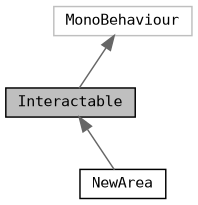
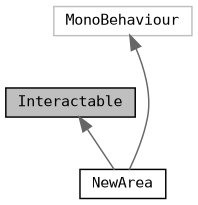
  digraph {
    fontname="DejaVu Sans Mono"
    node [color=black fillcolor=white fontname="DejaVu Sans Mono" fontsize=10 shape=record style=filled]
    edge [color=gray40 dir=back fontname="DejaVu Sans Mono" fontsize=10 labelfontname=Helvetica labelfontsize=10 style=solid]
    n1 [fillcolor=grey75 fontcolor=black height=0.2 label=Interactable width=0.4]
    n2 [height=0.2 label=NewArea width=0.4]
    n3 [color=grey75 height=0.2 label=MonoBehaviour width=0.4]
    n1 -> n2
-   n3 -> n1
+   n3 -> n2
  }
